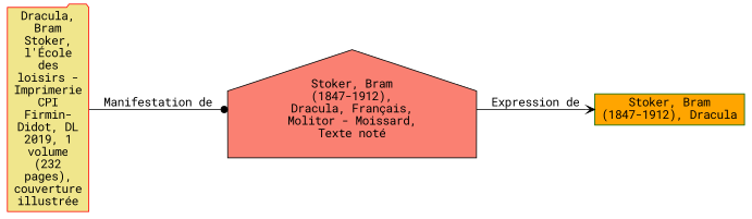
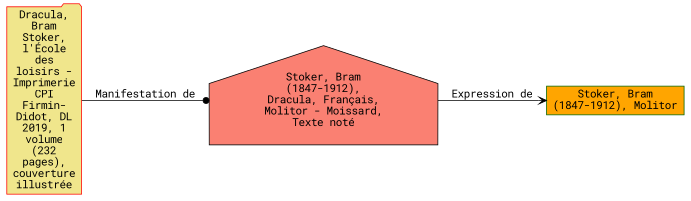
  digraph {
    rankdir=LR
    fontname="Roboto Mono"
    node [align=left style=filled fontname="Roboto Mono"]
    edge [fontname="Roboto Mono"]
    n1 [color=black label="Stoker, Bram\n(1847-1912),\nDracula, Français,\nMolitor - Moissard,\nTexte noté" shape=house fillcolor=salmon]
-   n2 [label="Stoker, Bram\n(1847-1912), Dracula" shape=box fillcolor=orange color=darkgreen]
+   n2 [label="Stoker, Bram\n(1847-1912), Molitor" shape=box fillcolor=orange color=darkgreen]
    n3 [label="Dracula,\nBram\nStoker,\nl'École\ndes\nloisirs -\nImprimerie\nCPI\nFirmin-\nDidot, DL\n2019, 1\nvolume\n(232\npages),\ncouverture\nillustrée" shape=folder fillcolor=khaki color=red]
    n1 -> n2 [label="Expression de" arrowhead=vee]
    n3 -> n1 [label="Manifestation de" arrowhead=dot]
  }
